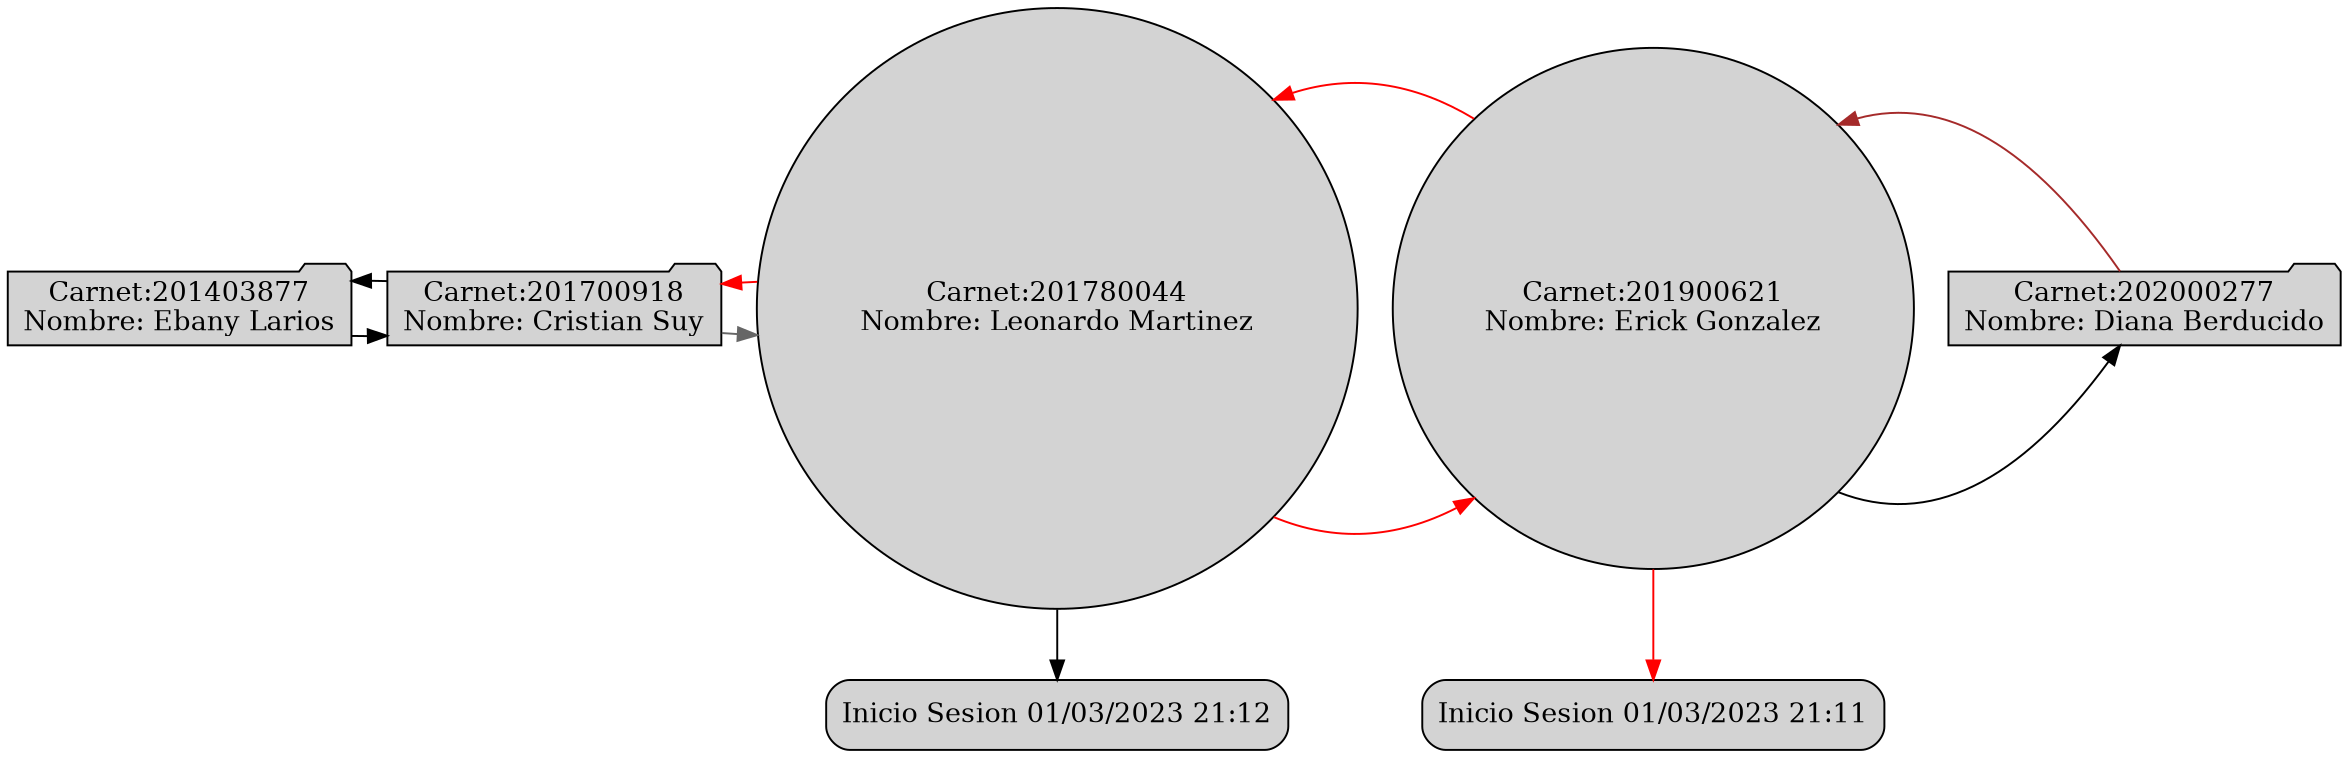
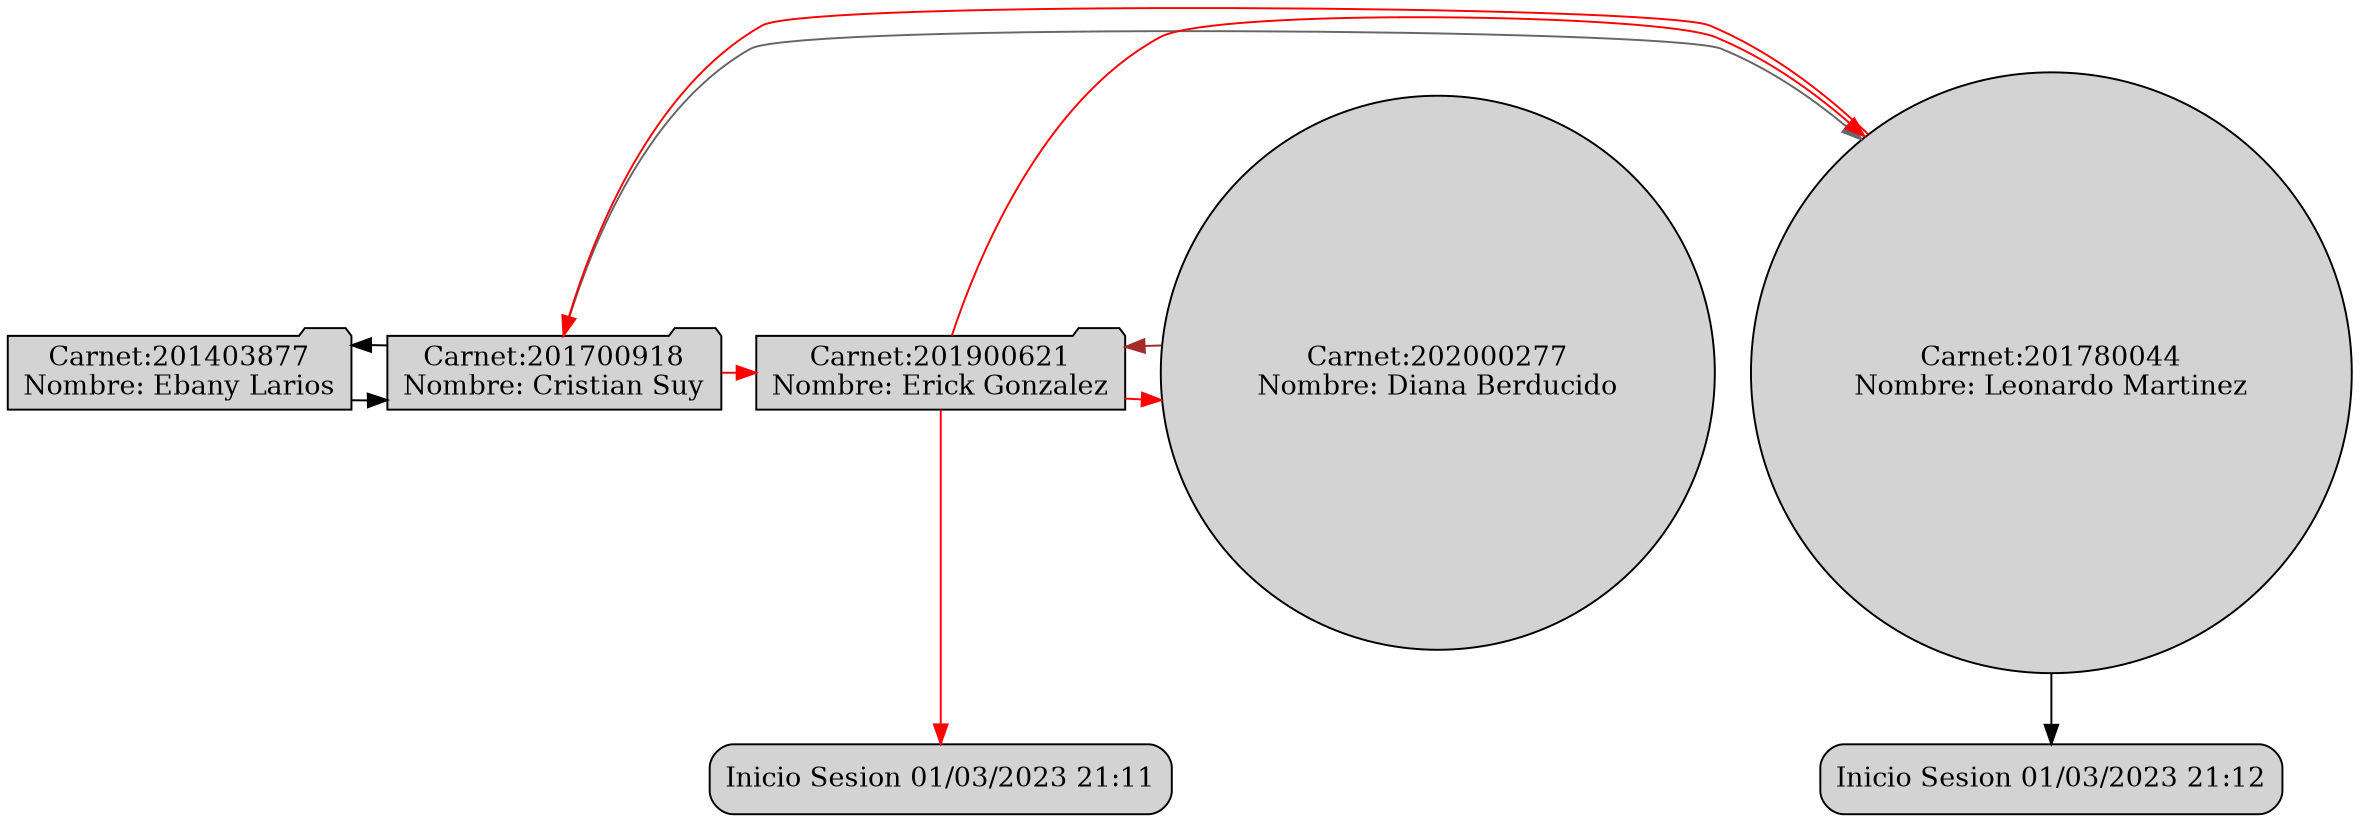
  digraph {
    node [shape=folder style=filled]
    edge [color=black]
    n1 [label="Carnet:201403877\nNombre: Ebany Larios"]
    n2 [label="Carnet:201700918\nNombre: Cristian Suy"]
    n3 [label="Carnet:201780044\nNombre: Leonardo Martinez" shape=circle]
-   n4 [label="Carnet:201900621\nNombre: Erick Gonzalez" shape=circle]
-   n5 [label="Carnet:202000277\nNombre: Diana Berducido"]
+   n4 [label="Carnet:201900621\nNombre: Erick Gonzalez"]
+   n5 [label="Carnet:202000277\nNombre: Diana Berducido" shape=circle]
    n6 [label="{Inicio Sesion 01/03/2023 21:12}" shape=Mrecord]
    n7 [label="{Inicio Sesion 01/03/2023 21:11}" shape=Mrecord]
    subgraph sub_1 {
      rank=same
      n1
      n2
      n3
      n4
      n5
    }
    subgraph sub_2 {
      rank=same
      n6
      n7
    }
    n1 -> n2
    n2 -> n1
    n2 -> n3 [color=gray40]
    n3 -> n2 [color=red]
-   n3 -> n4 [color=red]
+   n2 -> n4 [color=red]
    n3 -> n6
    n4 -> n3 [color=red]
-   n4 -> n5
+   n4 -> n5 [color=red]
    n4 -> n7 [color=red]
    n5 -> n4 [color=brown]
  }
